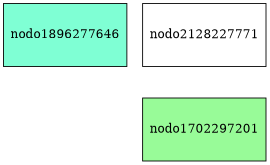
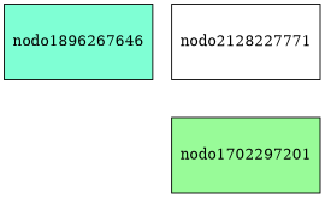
  digraph {
    node [group=4 shape=box style=filled]
    edge [style=invis]
-   nodo1896277646 [fillcolor=aquamarine group=3 height=1 width=1]
+   nodo1896277646 [fillcolor=aquamarine group=3 height=1 width=1 label=nodo1896267646]
    nodo2128227771 [fillcolor=white height=1 width=1]
    nodo1702297201 [fillcolor=palegreen height=1 width=1]
    subgraph sub_1 {
      rank=same
      nodo1896277646
      nodo2128227771
    }
    nodo1896277646 -> nodo2128227771
    nodo2128227771 -> nodo1702297201
  }
